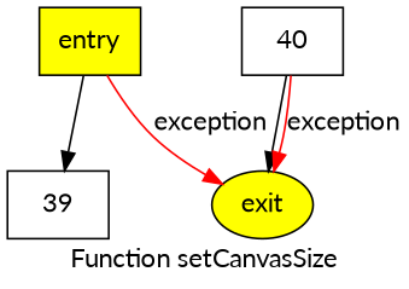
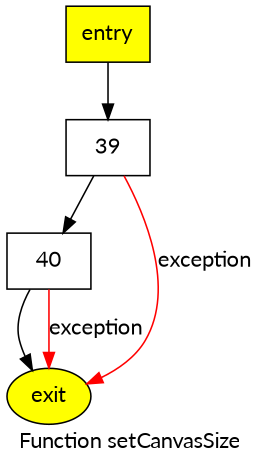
  digraph {
    fontname=Lato
    label="Function setCanvasSize"
    node [fontname=Lato shape=box]
    edge [fontname=Lato]
    n1 [fillcolor=yellow label=entry style=filled]
    n2 [label=39]
    n3 [label=40]
    n4 [fillcolor=yellow label=exit shape=ellipse style=filled]
    n1 -> n2
-   n1 -> n4 [color=red label=exception]
+   n2 -> n3
+   n2 -> n4 [color=red label=exception]
    n3 -> n4
    n3 -> n4 [color=red label=exception]
  }
